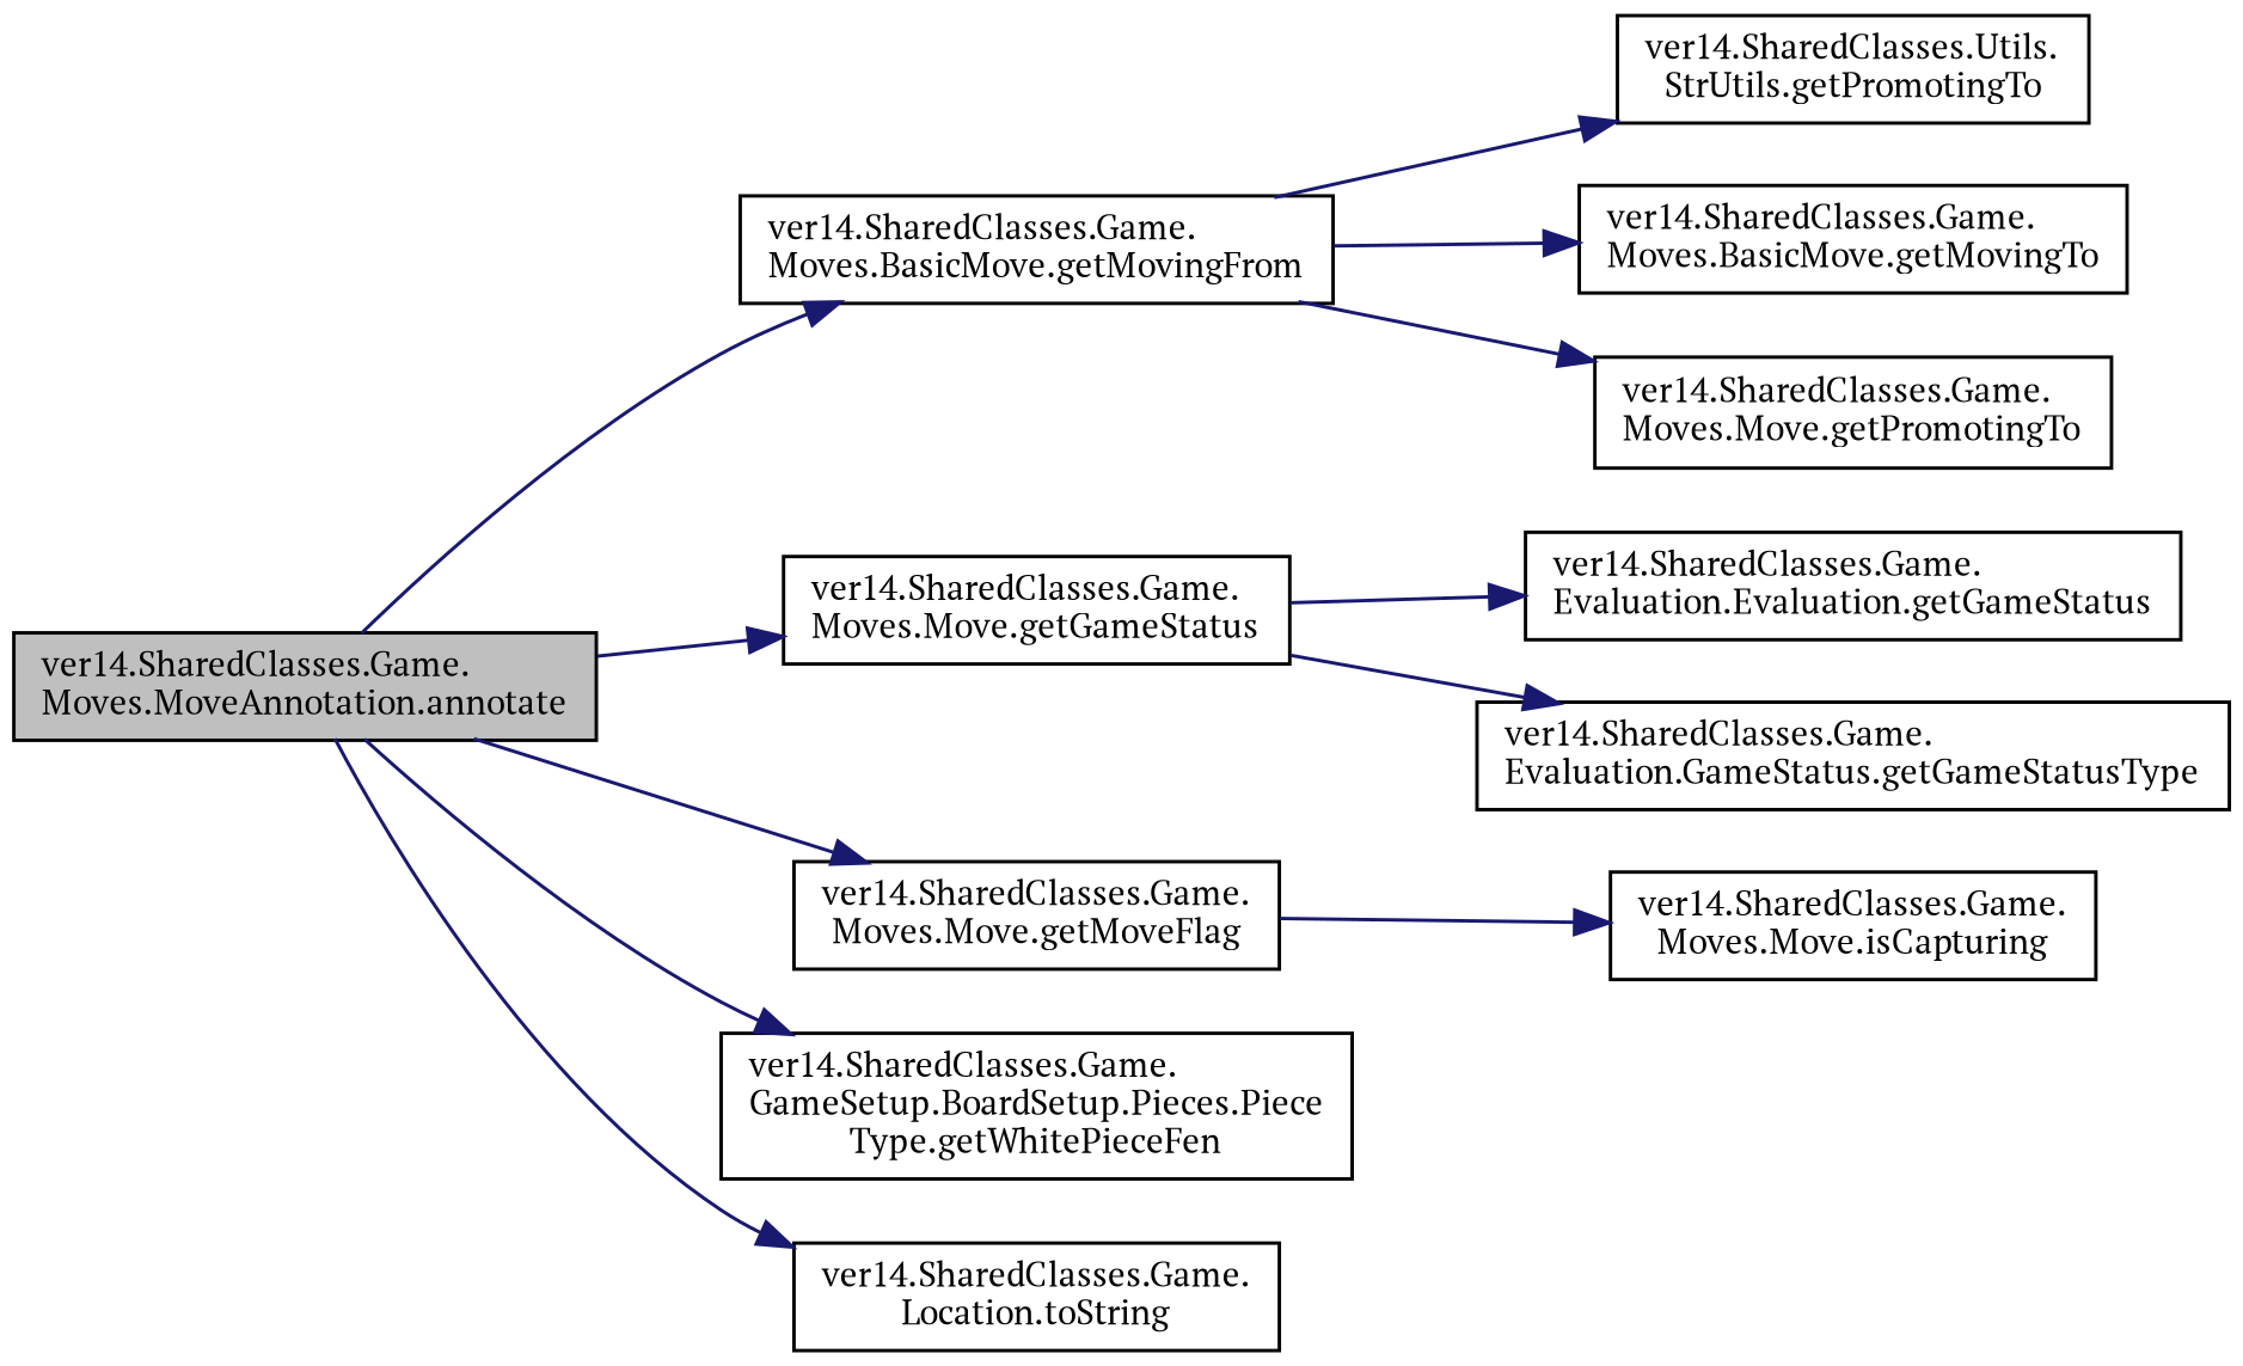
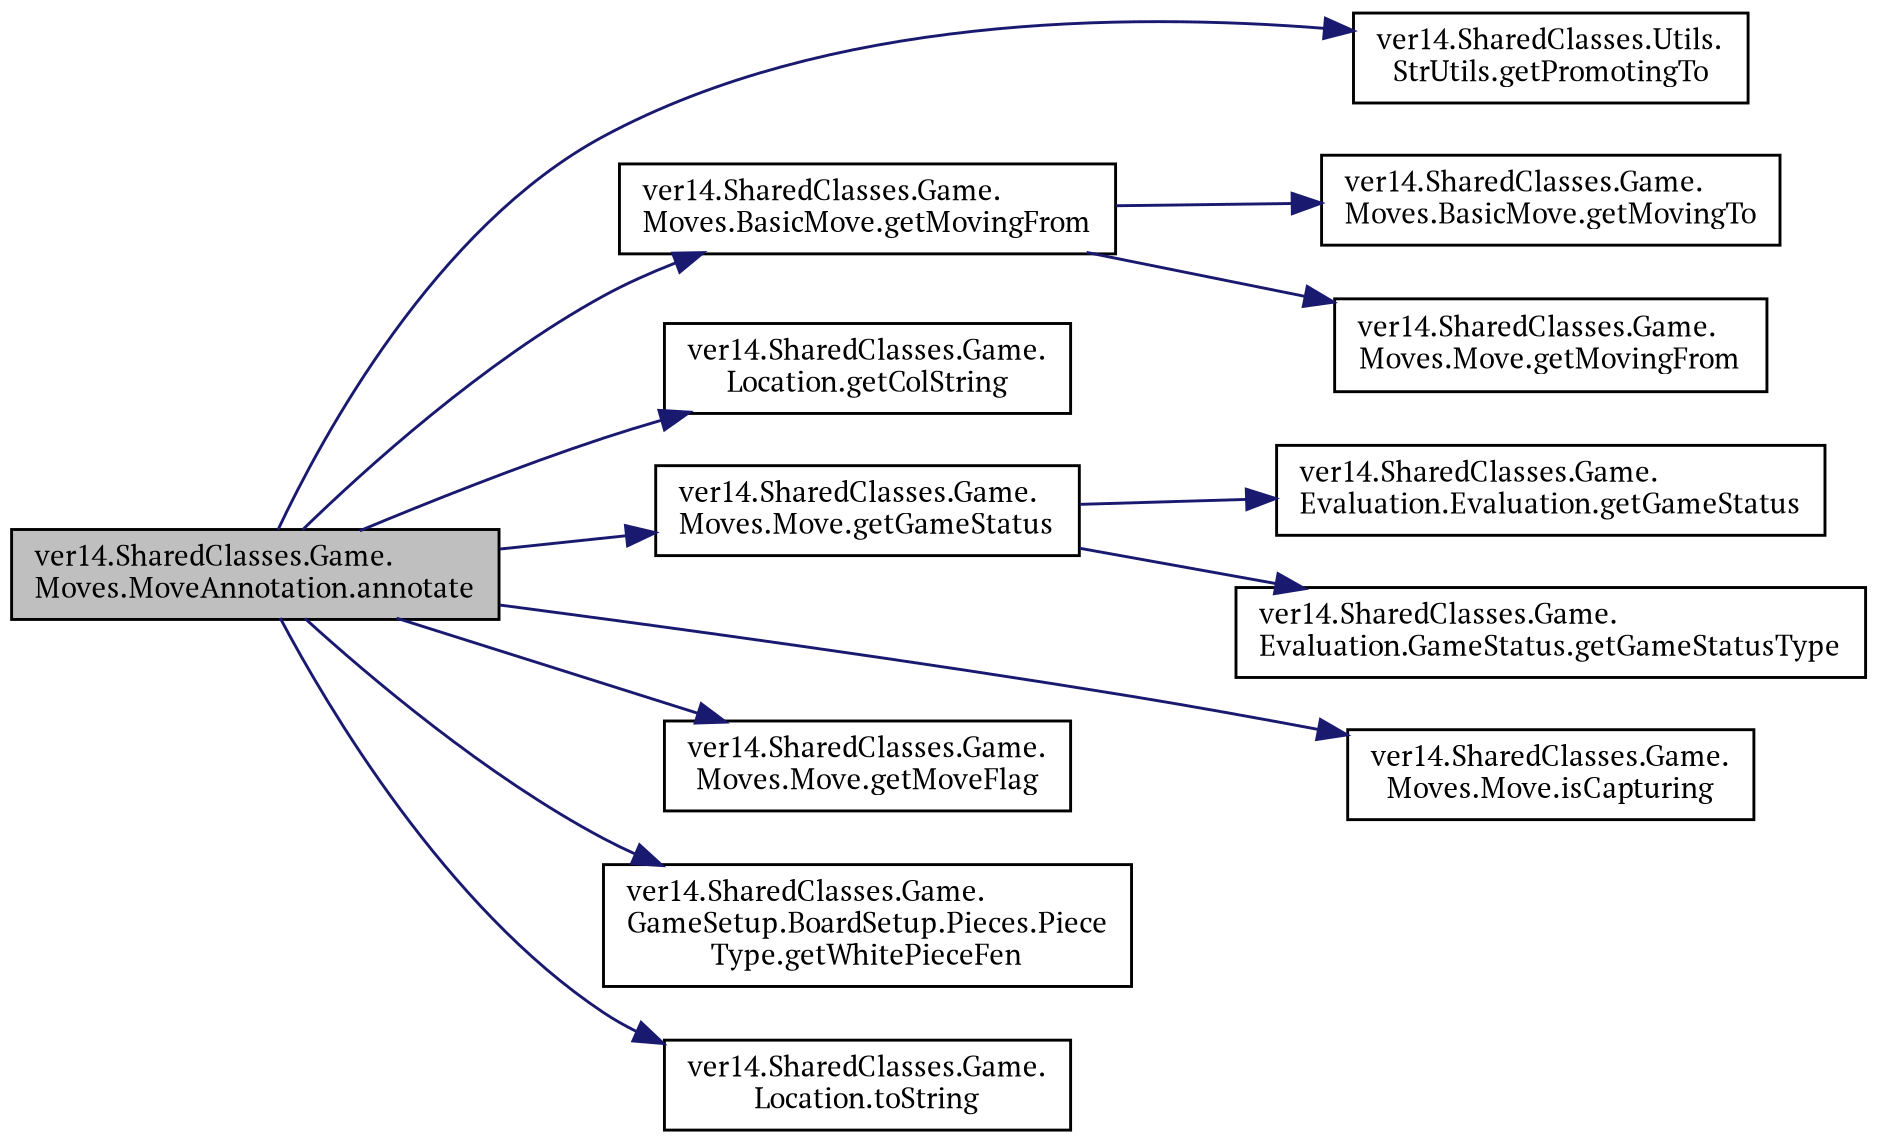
  digraph {
    fontname="PT Serif"
    rankdir=LR
    node [color=black fillcolor=white fontname="PT Serif" fontsize=10 shape=record style=filled]
    edge [color=midnightblue fontname="PT Serif" fontsize=10 labelfontname=Helvetica labelfontsize=10 style=solid]
    n1 [fillcolor=grey75 fontcolor=black height=0.2 label="ver14.SharedClasses.Game.\lMoves.MoveAnnotation.annotate" width=0.4]
    n2 [height=0.2 label="ver14.SharedClasses.Utils.\lStrUtils.getPromotingTo" width=0.4]
+   n3 [height=0.2 label="ver14.SharedClasses.Game.\lLocation.getColString" width=0.4]
    n4 [height=0.2 label="ver14.SharedClasses.Game.\lMoves.Move.getGameStatus" width=0.4]
    n5 [height=0.2 label="ver14.SharedClasses.Game.\lMoves.Move.getMoveFlag" width=0.4]
    n6 [height=0.2 label="ver14.SharedClasses.Game.\lMoves.BasicMove.getMovingFrom" width=0.4]
    n7 [height=0.2 label="ver14.SharedClasses.Game.\lGameSetup.BoardSetup.Pieces.Piece\lType.getWhitePieceFen" width=0.4]
    n8 [height=0.2 label="ver14.SharedClasses.Game.\lMoves.Move.isCapturing" width=0.4]
    n9 [height=0.2 label="ver14.SharedClasses.Game.\lLocation.toString" width=0.4]
    n10 [height=0.2 label="ver14.SharedClasses.Game.\lEvaluation.Evaluation.getGameStatus" width=0.4]
    n11 [height=0.2 label="ver14.SharedClasses.Game.\lEvaluation.GameStatus.getGameStatusType" width=0.4]
    n12 [height=0.2 label="ver14.SharedClasses.Game.\lMoves.BasicMove.getMovingTo" width=0.4]
-   n13 [height=0.2 label="ver14.SharedClasses.Game.\lMoves.Move.getPromotingTo" width=0.4]
-   n6 -> n2
+   n13 [height=0.2 label="ver14.SharedClasses.Game.\lMoves.Move.getMovingFrom" width=0.4]
+   n1 -> n2
+   n1 -> n3
    n1 -> n4
    n1 -> n5
    n1 -> n6
    n1 -> n7
-   n5 -> n8
+   n1 -> n8
    n1 -> n9
    n4 -> n10
    n4 -> n11
    n6 -> n12
    n6 -> n13
  }
